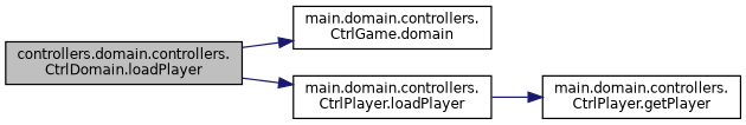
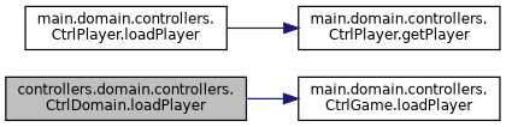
  digraph {
    rankdir=LR
    node [color=black fillcolor=white fontname=Helvetica fontsize=10 shape=record style=filled]
    edge [color=midnightblue fontname=Helvetica fontsize=10 labelfontname=Helvetica labelfontsize=10 style=solid]
    n1 [fillcolor=grey75 fontcolor=black height=0.2 label="controllers.domain.controllers.\lCtrlDomain.loadPlayer" width=0.4]
-   n2 [height=0.2 label="main.domain.controllers.\lCtrlGame.domain" width=0.4]
+   n2 [height=0.2 label="main.domain.controllers.\lCtrlGame.loadPlayer" width=0.4]
    n3 [height=0.2 label="main.domain.controllers.\lCtrlPlayer.loadPlayer" width=0.4]
    n4 [height=0.2 label="main.domain.controllers.\lCtrlPlayer.getPlayer" width=0.4]
    n1 -> n2
-   n1 -> n3
    n3 -> n4
  }
